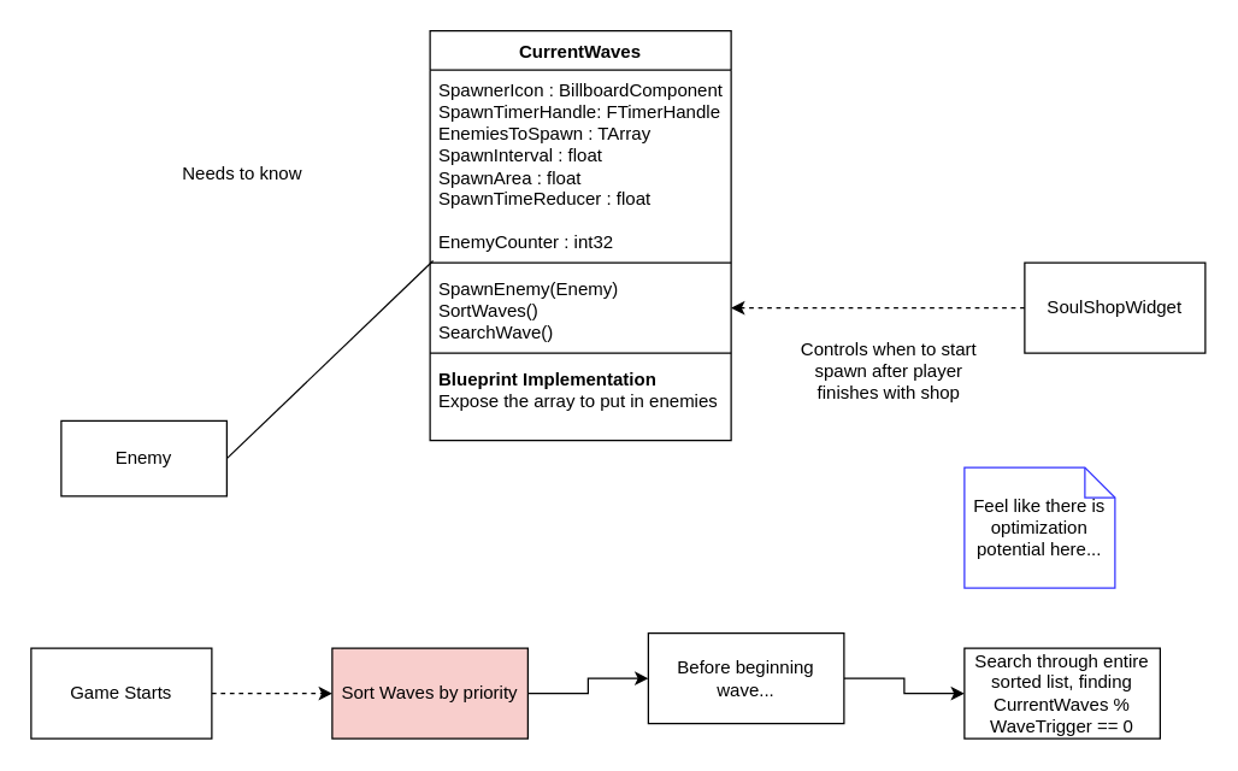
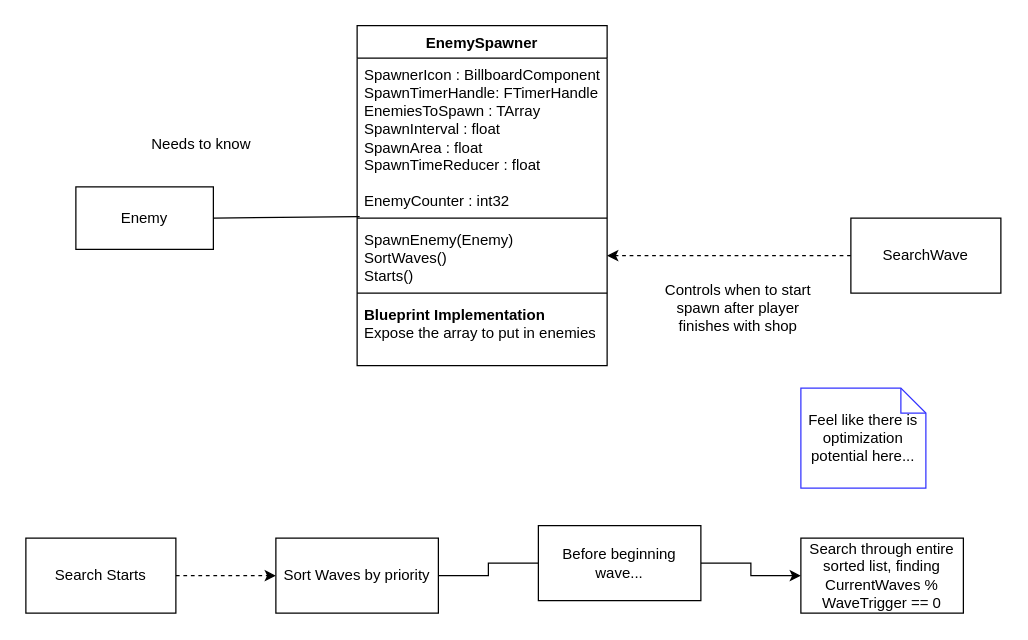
  <mxCell id="0" />
  <mxCell id="1" parent="0" />
- <mxCell id="2" value="CurrentWaves" style="swimlane;fontStyle=1;align=center;verticalAlign=top;childLayout=stackLayout;horizontal=1;startSize=26;horizontalStack=0;resizeParent=1;resizeParentMax=0;resizeLast=0;collapsible=1;marginBottom=0;whiteSpace=wrap;html=1;" parent="1" vertex="1"><mxGeometry x="285" y="20" width="200" height="272" as="geometry" /></mxCell>
+ <mxCell id="2" value="EnemySpawner" style="swimlane;fontStyle=1;align=center;verticalAlign=top;childLayout=stackLayout;horizontal=1;startSize=26;horizontalStack=0;resizeParent=1;resizeParentMax=0;resizeLast=0;collapsible=1;marginBottom=0;whiteSpace=wrap;html=1;" parent="1" vertex="1"><mxGeometry x="285" y="20" width="200" height="272" as="geometry" /></mxCell>
  <mxCell id="3" value="SpawnerIcon : BillboardComponent&lt;br&gt;SpawnTimerHandle: FTimerHandle&lt;br&gt;EnemiesToSpawn : TArray&lt;br&gt;SpawnInterval : float&lt;br&gt;SpawnArea : float&lt;br&gt;SpawnTimeReducer : float&lt;br&gt;&lt;br&gt;EnemyCounter : int32" style="text;strokeColor=none;fillColor=none;align=left;verticalAlign=top;spacingLeft=4;spacingRight=4;overflow=hidden;rotatable=0;points=[[0,0.5],[1,0.5]];portConstraint=eastwest;whiteSpace=wrap;html=1;" parent="2" vertex="1"><mxGeometry y="26" width="200" height="124" as="geometry" /></mxCell>
  <mxCell id="4" value="" style="line;strokeWidth=1;fillColor=none;align=left;verticalAlign=middle;spacingTop=-1;spacingLeft=3;spacingRight=3;rotatable=0;labelPosition=right;points=[];portConstraint=eastwest;strokeColor=inherit;" parent="2" vertex="1"><mxGeometry y="150" width="200" height="8" as="geometry" /></mxCell>
- <mxCell id="5" value="SpawnEnemy(Enemy)&lt;br&gt;SortWaves()&lt;br&gt;SearchWave()" style="text;strokeColor=none;fillColor=none;align=left;verticalAlign=top;spacingLeft=4;spacingRight=4;overflow=hidden;rotatable=0;points=[[0,0.5],[1,0.5]];portConstraint=eastwest;whiteSpace=wrap;html=1;" parent="2" vertex="1"><mxGeometry y="158" width="200" height="52" as="geometry" /></mxCell>
+ <mxCell id="5" value="SpawnEnemy(Enemy)&lt;br&gt;SortWaves()&lt;br&gt;Starts()" style="text;strokeColor=none;fillColor=none;align=left;verticalAlign=top;spacingLeft=4;spacingRight=4;overflow=hidden;rotatable=0;points=[[0,0.5],[1,0.5]];portConstraint=eastwest;whiteSpace=wrap;html=1;" parent="2" vertex="1"><mxGeometry y="158" width="200" height="52" as="geometry" /></mxCell>
  <mxCell id="6" value="" style="line;strokeWidth=1;fillColor=none;align=left;verticalAlign=middle;spacingTop=-1;spacingLeft=3;spacingRight=3;rotatable=0;labelPosition=right;points=[];portConstraint=eastwest;strokeColor=inherit;" parent="2" vertex="1"><mxGeometry y="210" width="200" height="8" as="geometry" /></mxCell>
  <mxCell id="7" value="&lt;b&gt;Blueprint Implementation&lt;/b&gt;&lt;br&gt;Expose the array to put in enemies" style="text;strokeColor=none;fillColor=none;align=left;verticalAlign=top;spacingLeft=4;spacingRight=4;overflow=hidden;rotatable=0;points=[[0,0.5],[1,0.5]];portConstraint=eastwest;whiteSpace=wrap;html=1;" parent="2" vertex="1"><mxGeometry y="218" width="200" height="54" as="geometry" /></mxCell>
  <mxCell id="8" value="" style="endArrow=none;html=1;rounded=0;entryX=0.01;entryY=0.345;entryDx=0;entryDy=0;entryPerimeter=0;exitX=1;exitY=0.5;exitDx=0;exitDy=0;" parent="1" source="9" target="4" edge="1"><mxGeometry width="50" height="50" relative="1" as="geometry"><mxPoint x="170" y="123" as="sourcePoint" /><mxPoint x="280" y="120" as="targetPoint" /></mxGeometry></mxCell>
- <mxCell id="9" value="Enemy" style="html=1;whiteSpace=wrap;" parent="1" vertex="1"><mxGeometry x="40" y="279" width="110" height="50" as="geometry" /></mxCell>
+ <mxCell id="9" value="Enemy" style="html=1;whiteSpace=wrap;" parent="1" vertex="1"><mxGeometry x="60" y="149" width="110" height="50" as="geometry" /></mxCell>
  <mxCell id="10" value="Needs to know" style="text;html=1;align=center;verticalAlign=middle;resizable=0;points=[];autosize=1;strokeColor=none;fillColor=none;" parent="1" vertex="1"><mxGeometry x="110" y="100" width="100" height="30" as="geometry" /></mxCell>
  <mxCell id="11" value="" style="edgeStyle=orthogonalEdgeStyle;rounded=0;orthogonalLoop=1;jettySize=auto;html=1;dashed=1;" parent="1" source="12" target="5" edge="1"><mxGeometry relative="1" as="geometry" /></mxCell>
- <mxCell id="12" value="SoulShopWidget" style="rounded=0;whiteSpace=wrap;html=1;" parent="1" vertex="1"><mxGeometry x="680" y="174" width="120" height="60" as="geometry" /></mxCell>
+ <mxCell id="12" value="SearchWave" style="rounded=0;whiteSpace=wrap;html=1;" parent="1" vertex="1"><mxGeometry x="680" y="174" width="120" height="60" as="geometry" /></mxCell>
  <mxCell id="13" value="Controls when to start spawn after player finishes with shop" style="text;html=1;strokeColor=none;fillColor=none;align=center;verticalAlign=middle;whiteSpace=wrap;rounded=0;" parent="1" vertex="1"><mxGeometry x="530" y="220" width="120" height="51" as="geometry" /></mxCell>
  <mxCell id="14" value="" style="edgeStyle=orthogonalEdgeStyle;rounded=0;orthogonalLoop=1;jettySize=auto;html=1;dashed=1;" parent="1" source="15" target="17" edge="1"><mxGeometry relative="1" as="geometry" /></mxCell>
- <mxCell id="15" value="Game Starts" style="rounded=0;whiteSpace=wrap;html=1;" parent="1" vertex="1"><mxGeometry x="20" y="430" width="120" height="60" as="geometry" /></mxCell>
- <mxCell id="16" value="" style="edgeStyle=orthogonalEdgeStyle;rounded=0;orthogonalLoop=1;jettySize=auto;html=1;" parent="1" source="17" target="19" edge="1"><mxGeometry relative="1" as="geometry" /></mxCell>
- <mxCell id="17" value="Sort Waves by priority" style="whiteSpace=wrap;html=1;rounded=0;fillColor=#f8cecc;" parent="1" vertex="1"><mxGeometry x="220" y="430" width="130" height="60" as="geometry" /></mxCell>
+ <mxCell id="15" value="Search Starts" style="rounded=0;whiteSpace=wrap;html=1;" parent="1" vertex="1"><mxGeometry x="20" y="430" width="120" height="60" as="geometry" /></mxCell>
+ <mxCell id="16" value="" style="edgeStyle=orthogonalEdgeStyle;rounded=0;orthogonalLoop=1;jettySize=auto;html=1;endArrow=none;" parent="1" source="17" target="19" edge="1"><mxGeometry relative="1" as="geometry" /></mxCell>
+ <mxCell id="17" value="Sort Waves by priority" style="whiteSpace=wrap;html=1;rounded=0;" parent="1" vertex="1"><mxGeometry x="220" y="430" width="130" height="60" as="geometry" /></mxCell>
  <mxCell id="18" value="" style="edgeStyle=orthogonalEdgeStyle;rounded=0;orthogonalLoop=1;jettySize=auto;html=1;" parent="1" source="19" target="20" edge="1"><mxGeometry relative="1" as="geometry" /></mxCell>
  <mxCell id="19" value="Before beginning wave..." style="whiteSpace=wrap;html=1;rounded=0;" parent="1" vertex="1"><mxGeometry x="430" y="420" width="130" height="60" as="geometry" /></mxCell>
  <mxCell id="20" value="Search through entire sorted list, finding CurrentWaves % WaveTrigger == 0" style="whiteSpace=wrap;html=1;rounded=0;" parent="1" vertex="1"><mxGeometry x="640" y="430" width="130" height="60" as="geometry" /></mxCell>
  <mxCell id="21" value="Feel like there is optimization potential here..." style="shape=note;size=20;whiteSpace=wrap;html=1;strokeColor=#3333FF;" vertex="1" parent="1"><mxGeometry x="640" y="310" width="100" height="80" as="geometry" /></mxCell>
